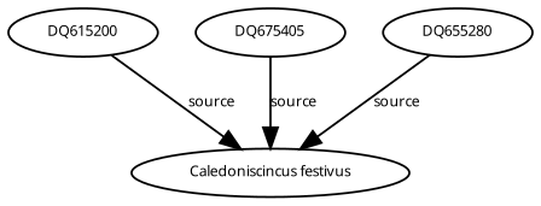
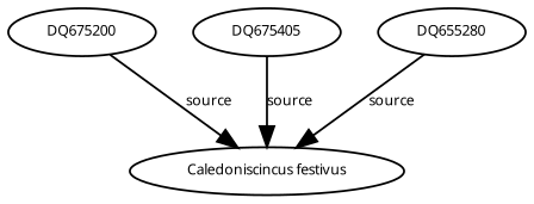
  digraph {
    fontname="Noto Sans"
    node [fontname="Noto Sans" fontsize=7]
    edge [fontname="Noto Sans" fontsize=7]
    n1 [height=0.27433100247 label="Caledoniscincus festivus" width=0.27433100247]
-   n2 [height=0.27433100247 label=DQ615200 width=0.27433100247]
+   n2 [height=0.27433100247 label=DQ675200 width=0.27433100247]
    n3 [height=0.27433100247 label=DQ675405 width=0.27433100247]
    n4 [height=0.27433100247 label=DQ655280 width=0.27433100247]
    n2 -> n1 [label=source]
    n3 -> n1 [label=source]
    n4 -> n1 [label=source]
  }
